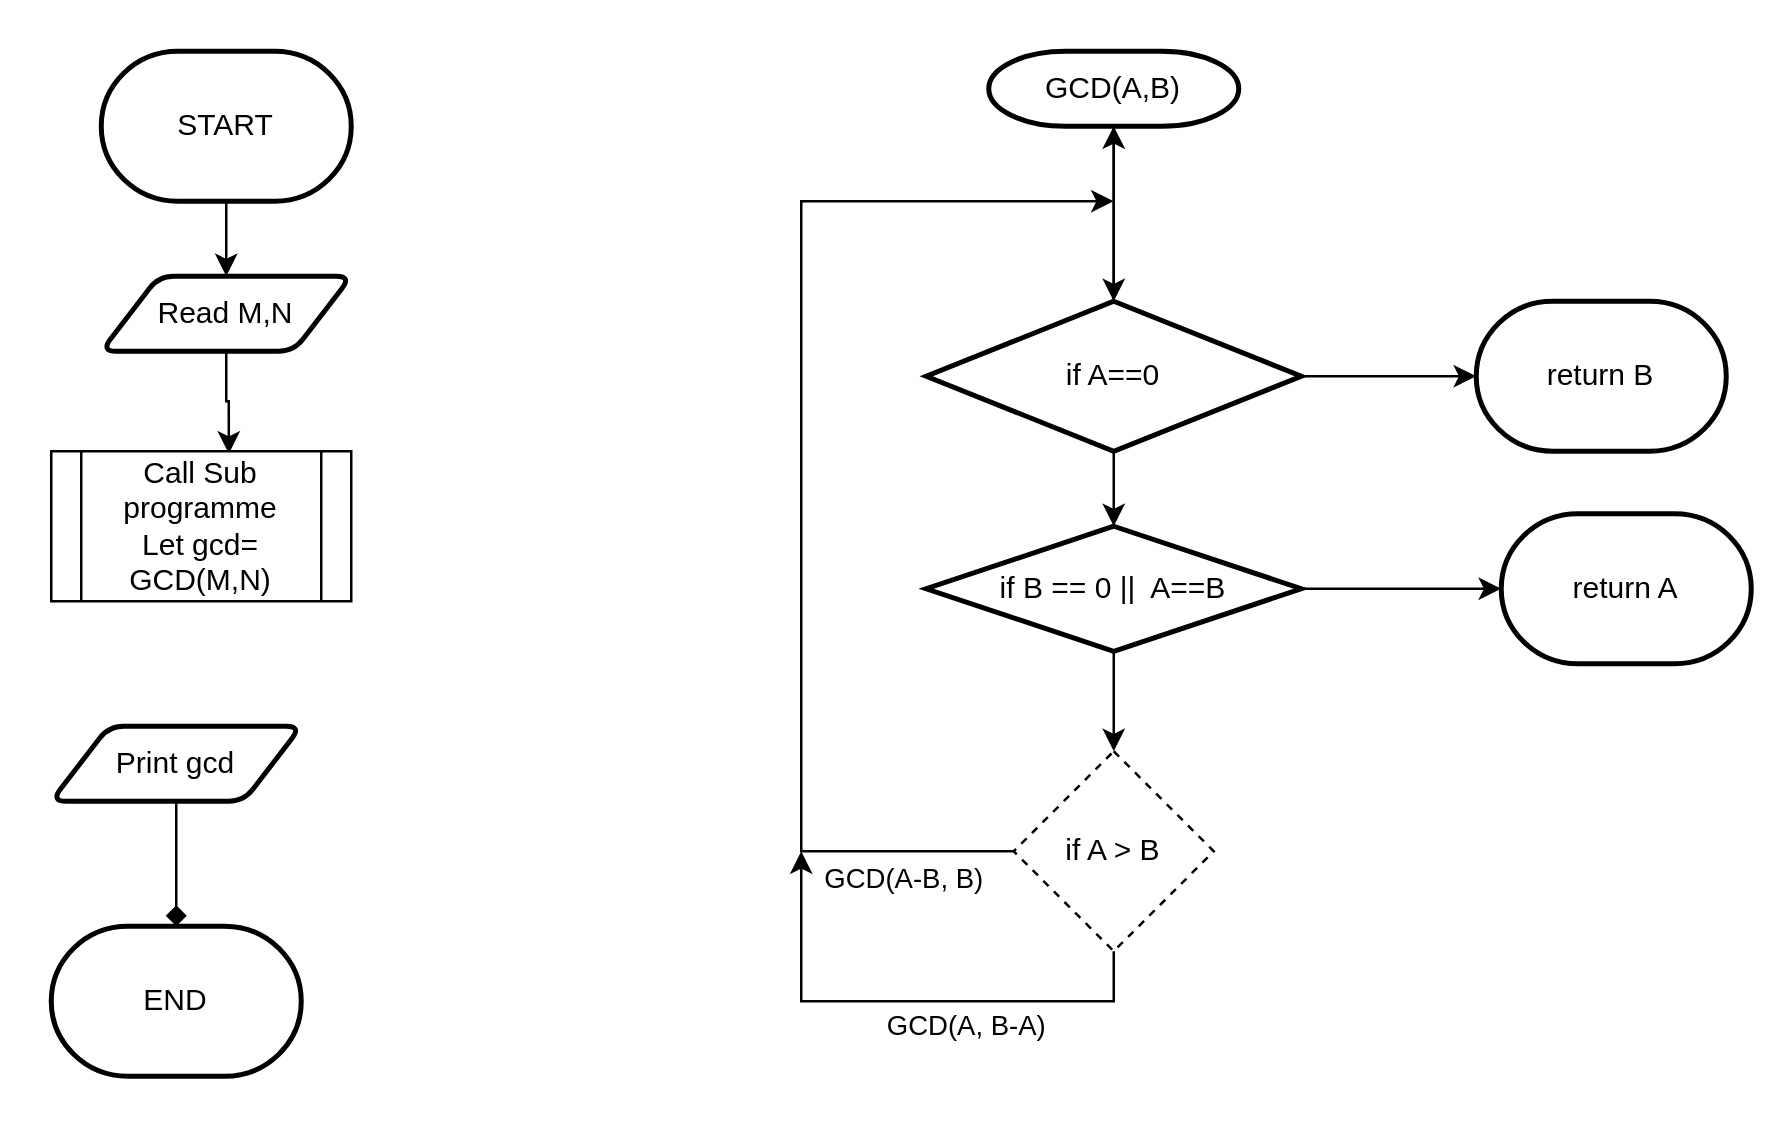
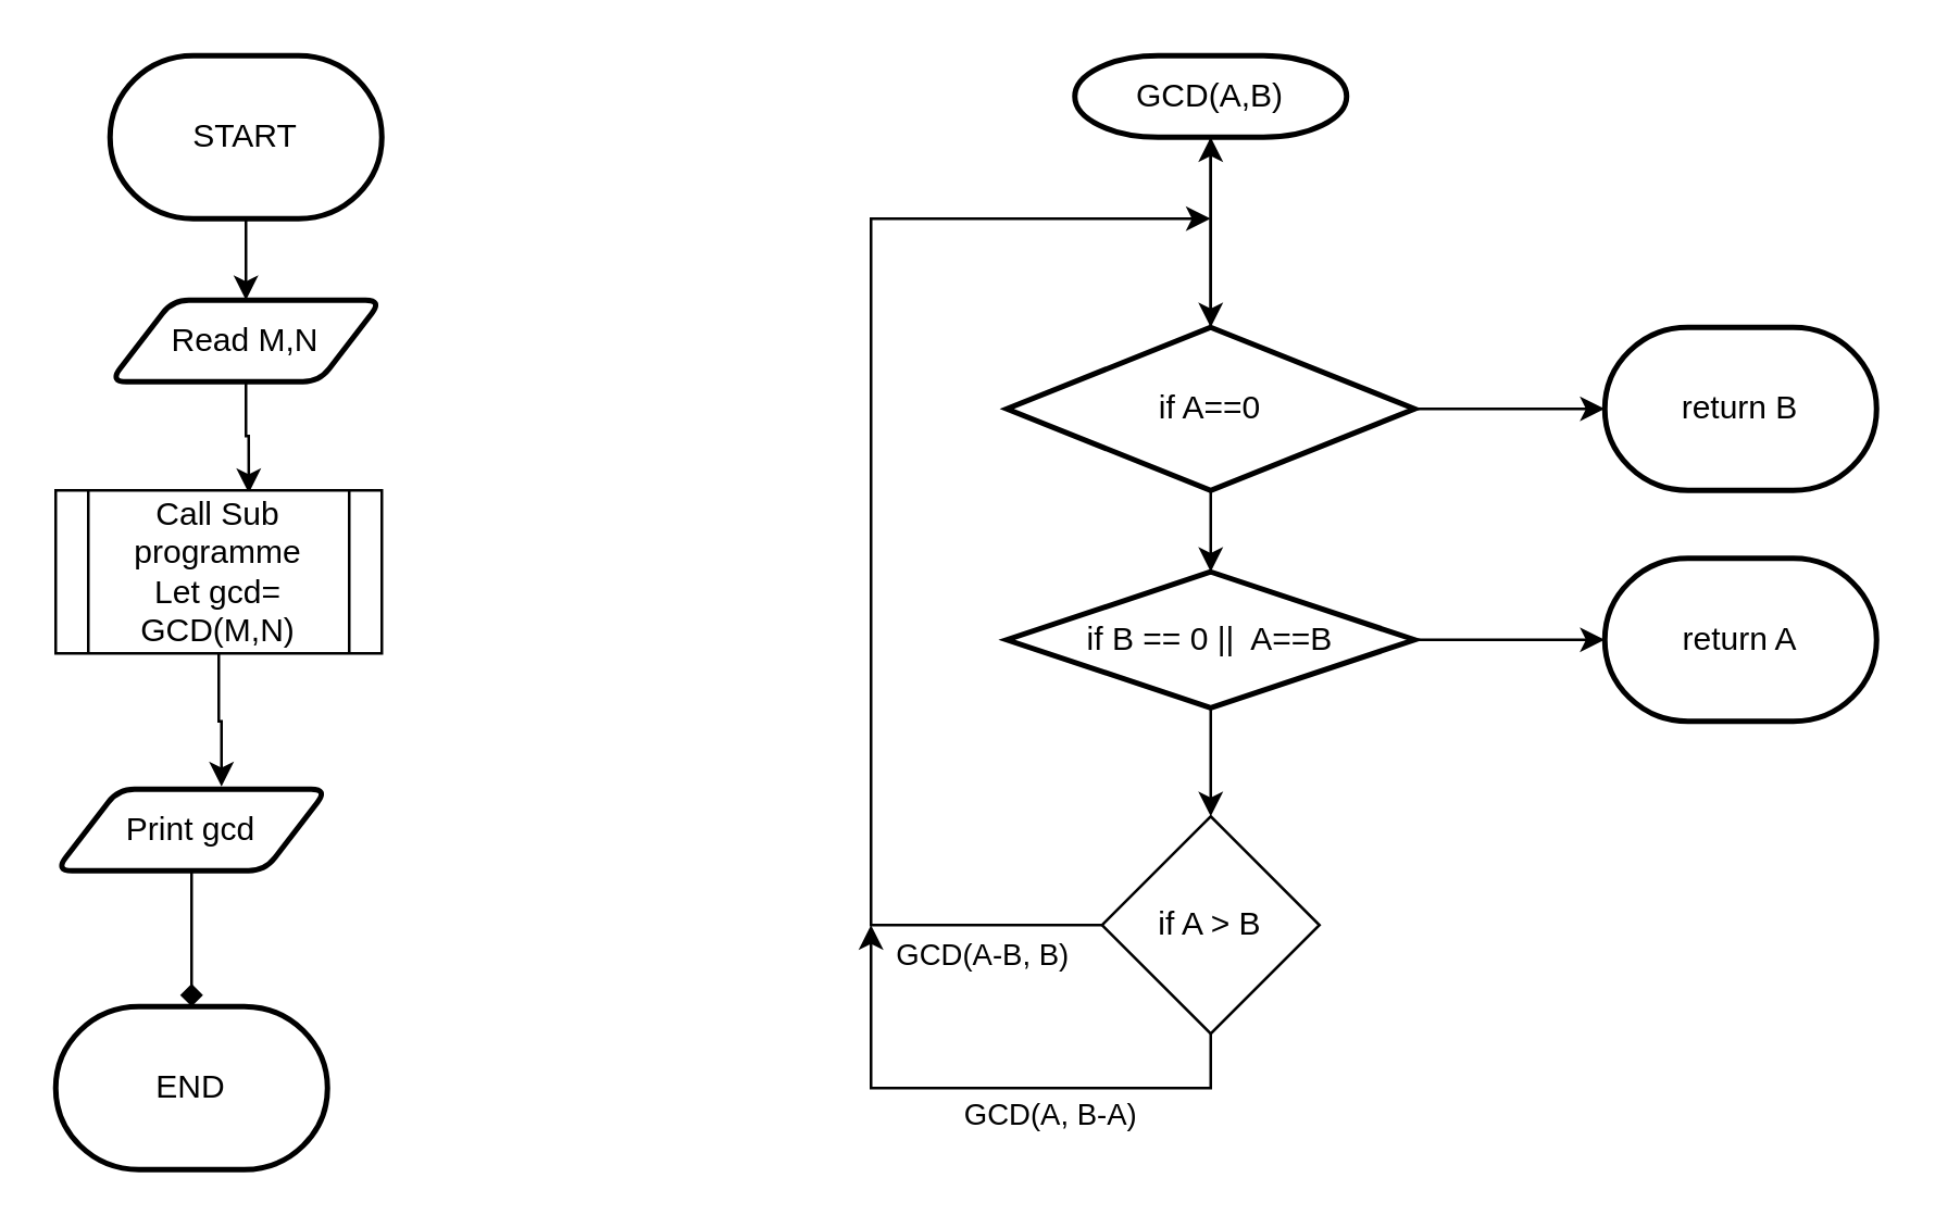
  <mxCell id="0" />
  <mxCell id="1" parent="0" />
  <mxCell id="2" style="edgeStyle=orthogonalEdgeStyle;rounded=0;orthogonalLoop=1;jettySize=auto;html=1;exitX=0.5;exitY=1;exitDx=0;exitDy=0;exitPerimeter=0;" edge="1" parent="1" source="3" target="5"><mxGeometry relative="1" as="geometry" /></mxCell>
  <mxCell id="3" value="START" style="strokeWidth=2;html=1;shape=mxgraph.flowchart.terminator;whiteSpace=wrap;" vertex="1" parent="1"><mxGeometry x="40" y="20" width="100" height="60" as="geometry" /></mxCell>
  <mxCell id="4" style="edgeStyle=orthogonalEdgeStyle;rounded=0;orthogonalLoop=1;jettySize=auto;html=1;entryX=0.592;entryY=0.017;entryDx=0;entryDy=0;entryPerimeter=0;" edge="1" parent="1" source="5" target="7"><mxGeometry relative="1" as="geometry" /></mxCell>
  <mxCell id="5" value="Read M,N" style="shape=parallelogram;html=1;strokeWidth=2;perimeter=parallelogramPerimeter;whiteSpace=wrap;rounded=1;arcSize=12;size=0.23;" vertex="1" parent="1"><mxGeometry x="40" y="110" width="100" height="30" as="geometry" /></mxCell>
+ <mxCell id="6" style="edgeStyle=orthogonalEdgeStyle;rounded=0;orthogonalLoop=1;jettySize=auto;html=1;entryX=0.61;entryY=-0.033;entryDx=0;entryDy=0;entryPerimeter=0;" edge="1" parent="1" source="7" target="9"><mxGeometry relative="1" as="geometry" /></mxCell>
  <mxCell id="7" value="&lt;div&gt;Call Sub programme&lt;/div&gt;&lt;div&gt;Let gcd= GCD(M,N)&lt;br&gt;&lt;/div&gt;" style="shape=process;whiteSpace=wrap;html=1;backgroundOutline=1;" vertex="1" parent="1"><mxGeometry x="20" y="180" width="120" height="60" as="geometry" /></mxCell>
  <mxCell id="8" style="edgeStyle=orthogonalEdgeStyle;rounded=0;orthogonalLoop=1;jettySize=auto;html=1;entryX=0.5;entryY=0;entryDx=0;entryDy=0;entryPerimeter=0;endArrow=diamond;" edge="1" parent="1" source="9" target="10"><mxGeometry relative="1" as="geometry" /></mxCell>
  <mxCell id="9" value="Print gcd" style="shape=parallelogram;html=1;strokeWidth=2;perimeter=parallelogramPerimeter;whiteSpace=wrap;rounded=1;arcSize=12;size=0.23;" vertex="1" parent="1"><mxGeometry x="20" y="290" width="100" height="30" as="geometry" /></mxCell>
  <mxCell id="10" value="END" style="strokeWidth=2;html=1;shape=mxgraph.flowchart.terminator;whiteSpace=wrap;" vertex="1" parent="1"><mxGeometry x="20" y="370" width="100" height="60" as="geometry" /></mxCell>
  <mxCell id="11" style="edgeStyle=orthogonalEdgeStyle;rounded=0;orthogonalLoop=1;jettySize=auto;html=1;" edge="1" parent="1" source="12" target="16"><mxGeometry relative="1" as="geometry" /></mxCell>
  <mxCell id="12" value="GCD(A,B)" style="strokeWidth=2;html=1;shape=mxgraph.flowchart.terminator;whiteSpace=wrap;" vertex="1" parent="1"><mxGeometry x="395" y="20" width="100" height="30" as="geometry" /></mxCell>
  <mxCell id="13" style="edgeStyle=orthogonalEdgeStyle;rounded=0;orthogonalLoop=1;jettySize=auto;html=1;" edge="1" parent="1" source="16" target="20"><mxGeometry relative="1" as="geometry" /></mxCell>
  <mxCell id="14" value="" style="edgeStyle=orthogonalEdgeStyle;rounded=0;orthogonalLoop=1;jettySize=auto;html=1;" edge="1" parent="1" source="16" target="12"><mxGeometry relative="1" as="geometry" /></mxCell>
  <mxCell id="15" style="edgeStyle=orthogonalEdgeStyle;rounded=0;orthogonalLoop=1;jettySize=auto;html=1;" edge="1" parent="1" source="16" target="17"><mxGeometry relative="1" as="geometry" /></mxCell>
  <mxCell id="16" value="if A==0 " style="strokeWidth=2;html=1;shape=mxgraph.flowchart.decision;whiteSpace=wrap;" vertex="1" parent="1"><mxGeometry x="370" y="120" width="150" height="60" as="geometry" /></mxCell>
  <mxCell id="17" value="return B" style="strokeWidth=2;html=1;shape=mxgraph.flowchart.terminator;whiteSpace=wrap;" vertex="1" parent="1"><mxGeometry x="590" y="120" width="100" height="60" as="geometry" /></mxCell>
  <mxCell id="18" style="edgeStyle=orthogonalEdgeStyle;rounded=0;orthogonalLoop=1;jettySize=auto;html=1;entryX=0.5;entryY=0;entryDx=0;entryDy=0;" edge="1" parent="1" source="20" target="25"><mxGeometry relative="1" as="geometry" /></mxCell>
  <mxCell id="19" style="edgeStyle=orthogonalEdgeStyle;rounded=0;orthogonalLoop=1;jettySize=auto;html=1;" edge="1" parent="1" source="20" target="21"><mxGeometry relative="1" as="geometry" /></mxCell>
  <mxCell id="20" value="if B == 0 ||&amp;nbsp; A==B" style="strokeWidth=2;html=1;shape=mxgraph.flowchart.decision;whiteSpace=wrap;" vertex="1" parent="1"><mxGeometry x="370" y="210" width="150" height="50" as="geometry" /></mxCell>
- <mxCell id="21" value="return A" style="strokeWidth=2;html=1;shape=mxgraph.flowchart.terminator;whiteSpace=wrap;" vertex="1" parent="1"><mxGeometry x="600" y="205" width="100" height="60" as="geometry" /></mxCell>
+ <mxCell id="21" value="return A" style="strokeWidth=2;html=1;shape=mxgraph.flowchart.terminator;whiteSpace=wrap;" vertex="1" parent="1"><mxGeometry x="590" y="205" width="100" height="60" as="geometry" /></mxCell>
  <mxCell id="22" style="edgeStyle=orthogonalEdgeStyle;rounded=0;orthogonalLoop=1;jettySize=auto;html=1;" edge="1" parent="1" source="25"><mxGeometry relative="1" as="geometry"><mxPoint x="445" y="80" as="targetPoint" /><Array as="points"><mxPoint x="320" y="340" /><mxPoint x="320" y="80" /></Array></mxGeometry></mxCell>
  <mxCell id="23" value="GCD(A-B, B)" style="edgeLabel;html=1;align=center;verticalAlign=middle;resizable=0;points=[];" vertex="1" connectable="0" parent="22"><mxGeometry x="-0.898" relative="1" as="geometry"><mxPoint x="-21" y="10" as="offset" /></mxGeometry></mxCell>
  <mxCell id="24" value="GCD(A, B-A)" style="edgeStyle=orthogonalEdgeStyle;rounded=0;orthogonalLoop=1;jettySize=auto;html=1;exitX=0.5;exitY=1;exitDx=0;exitDy=0;" edge="1" parent="1" source="25"><mxGeometry x="-0.225" y="10" relative="1" as="geometry"><mxPoint x="320" y="340" as="targetPoint" /><Array as="points"><mxPoint x="445" y="400" /><mxPoint x="320" y="400" /><mxPoint x="320" y="340" /></Array><mxPoint as="offset" /></mxGeometry></mxCell>
- <mxCell id="25" value="if A &amp;gt; B" style="rhombus;whiteSpace=wrap;html=1;dashed=1;" vertex="1" parent="1"><mxGeometry x="405" y="300" width="80" height="80" as="geometry" /></mxCell>
+ <mxCell id="25" value="if A &amp;gt; B" style="rhombus;whiteSpace=wrap;html=1;" vertex="1" parent="1"><mxGeometry x="405" y="300" width="80" height="80" as="geometry" /></mxCell>
